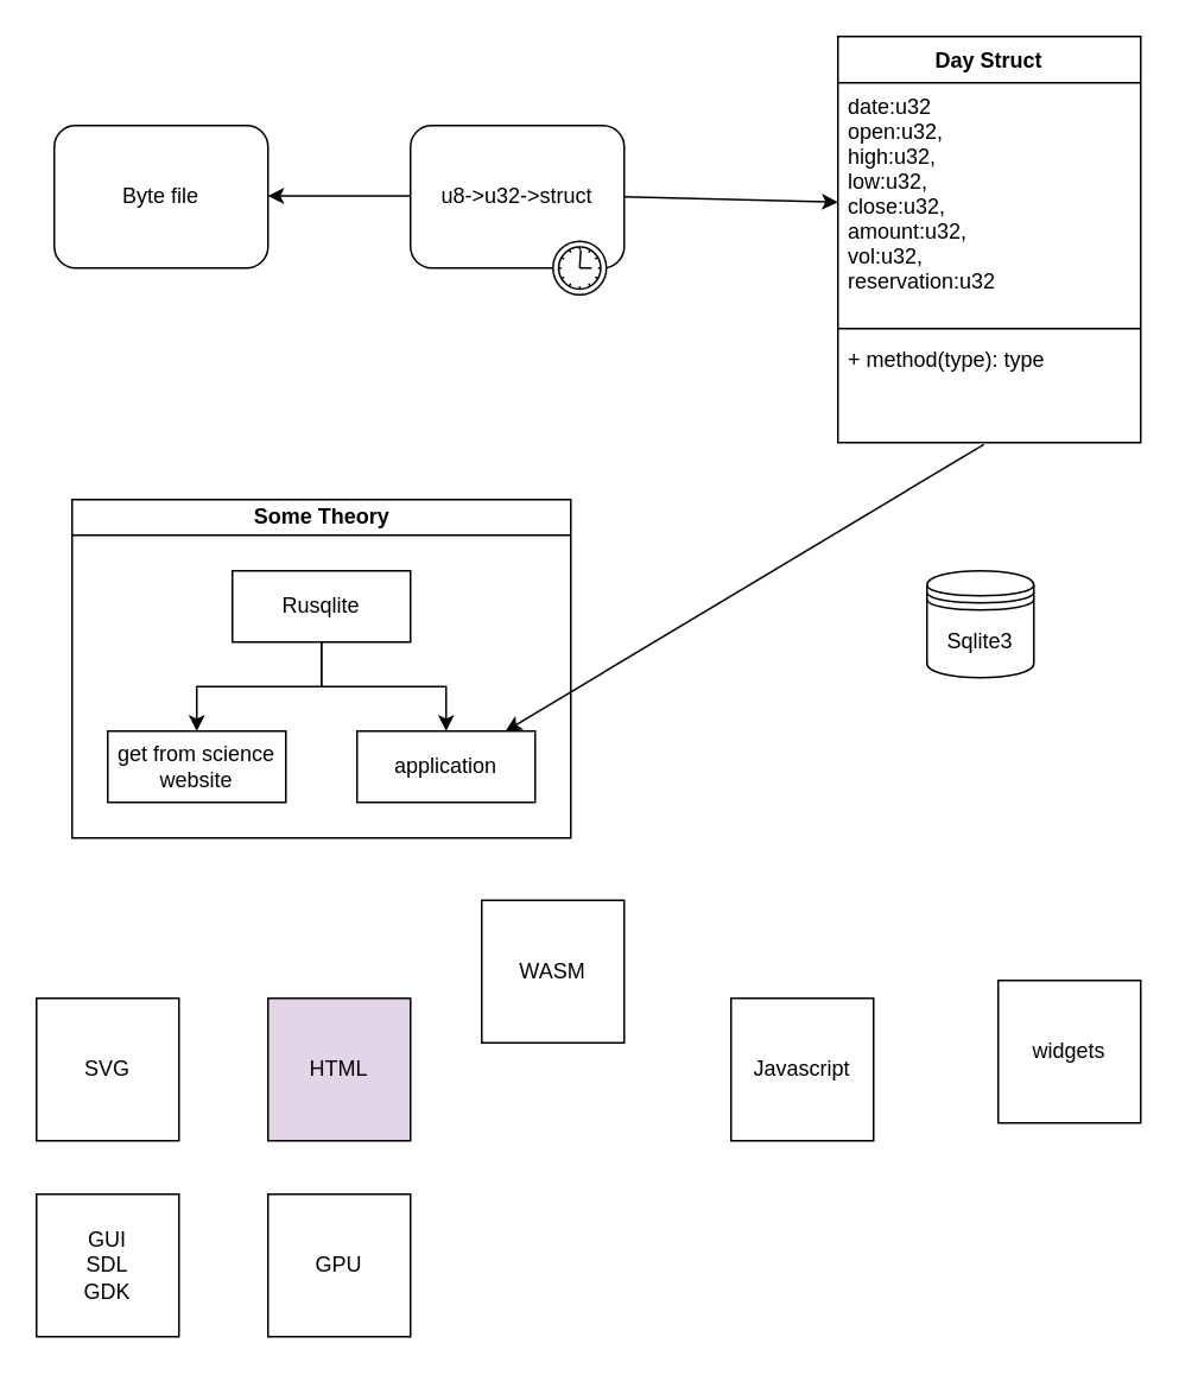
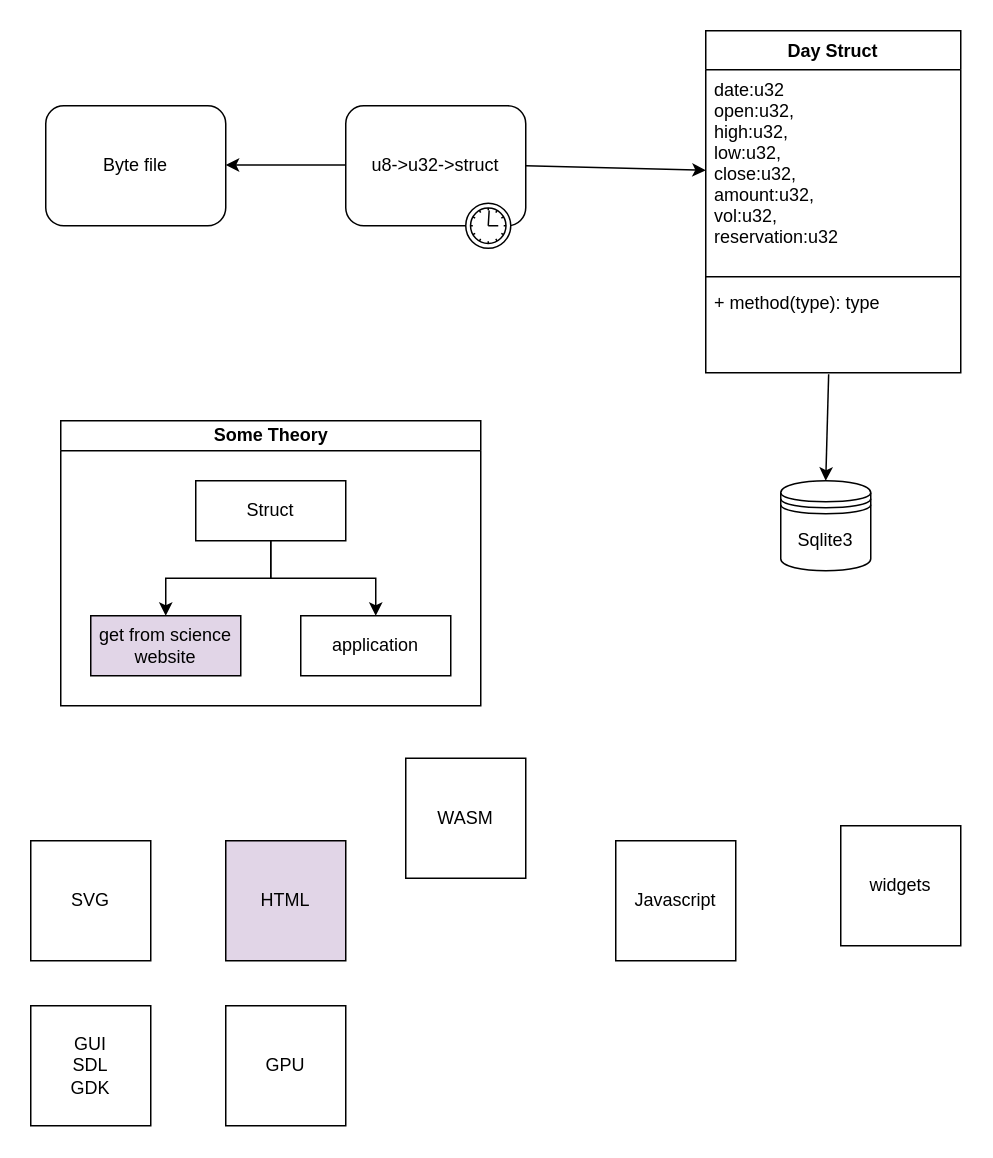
  <mxCell id="0" />
  <mxCell id="1" parent="0" />
  <mxCell id="2" style="edgeStyle=orthogonalEdgeStyle;rounded=0;orthogonalLoop=1;jettySize=auto;html=1;" parent="1" edge="1"><mxGeometry relative="1" as="geometry"><mxPoint x="150" y="109.5" as="targetPoint" /><mxPoint x="230" y="109.5" as="sourcePoint" /></mxGeometry></mxCell>
  <mxCell id="3" value="Byte file" style="shape=ext;rounded=1;html=1;whiteSpace=wrap;" parent="1" vertex="1"><mxGeometry x="30" y="70" width="120" height="80" as="geometry" /></mxCell>
  <mxCell id="4" value="u8-&amp;gt;u32-&amp;gt;struct" style="html=1;whiteSpace=wrap;rounded=1;dropTarget=0;" parent="1" vertex="1"><mxGeometry x="230" y="70" width="120" height="80" as="geometry" /></mxCell>
  <mxCell id="5" value="" style="shape=mxgraph.bpmn.timer_start;perimeter=ellipsePerimeter;html=1;verticalLabelPosition=bottom;labelBackgroundColor=#ffffff;verticalAlign=top;outlineConnect=0;" parent="4" vertex="1"><mxGeometry x="1" y="1" width="30" height="30" relative="1" as="geometry"><mxPoint x="-40" y="-15" as="offset" /></mxGeometry></mxCell>
  <mxCell id="6" value="Sqlite3" style="shape=datastore;whiteSpace=wrap;html=1;" parent="1" vertex="1"><mxGeometry x="520" y="320" width="60" height="60" as="geometry" /></mxCell>
  <mxCell id="7" value="Some&amp;nbsp;Theory" style="swimlane;html=1;startSize=20;horizontal=1;childLayout=treeLayout;horizontalTree=0;resizable=0;containerType=tree;" parent="1" vertex="1"><mxGeometry x="40" y="280" width="280" height="190" as="geometry" /></mxCell>
- <mxCell id="8" value="Rusqlite" style="whiteSpace=wrap;html=1;" parent="7" vertex="1"><mxGeometry x="90" y="40" width="100" height="40" as="geometry" /></mxCell>
- <mxCell id="9" value="get from science website" style="whiteSpace=wrap;html=1;" parent="7" vertex="1"><mxGeometry x="20" y="130" width="100" height="40" as="geometry" /></mxCell>
+ <mxCell id="8" value="Struct" style="whiteSpace=wrap;html=1;" parent="7" vertex="1"><mxGeometry x="90" y="40" width="100" height="40" as="geometry" /></mxCell>
+ <mxCell id="9" value="get from science website" style="whiteSpace=wrap;html=1;fillColor=#e1d5e7;" parent="7" vertex="1"><mxGeometry x="20" y="130" width="100" height="40" as="geometry" /></mxCell>
  <mxCell id="10" value="" style="edgeStyle=elbowEdgeStyle;elbow=vertical;html=1;rounded=0;" parent="7" source="8" target="9" edge="1"><mxGeometry relative="1" as="geometry" /></mxCell>
  <mxCell id="11" value="application" style="whiteSpace=wrap;html=1;" parent="7" vertex="1"><mxGeometry x="160" y="130" width="100" height="40" as="geometry" /></mxCell>
  <mxCell id="12" value="" style="edgeStyle=elbowEdgeStyle;elbow=vertical;html=1;rounded=0;" parent="7" source="8" target="11" edge="1"><mxGeometry relative="1" as="geometry" /></mxCell>
  <mxCell id="13" value="Day Struct" style="swimlane;fontStyle=1;align=center;verticalAlign=top;childLayout=stackLayout;horizontal=1;startSize=26;horizontalStack=0;resizeParent=1;resizeParentMax=0;resizeLast=0;collapsible=1;marginBottom=0;fontFamily=Helvetica;" parent="1" vertex="1"><mxGeometry x="470" y="20" width="170" height="228" as="geometry" /></mxCell>
  <mxCell id="14" value="&#09;date:u32&#10;&#09;open:u32,&#10;&#09;high:u32,&#10;&#09;low:u32,&#10;&#09;close:u32,&#10;&#09;amount:u32,&#10;&#09;vol:u32,&#10;&#09;reservation:u32" style="text;strokeColor=none;fillColor=none;align=left;verticalAlign=top;spacingLeft=4;spacingRight=4;overflow=hidden;rotatable=0;points=[[0,0.5],[1,0.5]];portConstraint=eastwest;" parent="13" vertex="1"><mxGeometry y="26" width="170" height="134" as="geometry" /></mxCell>
  <mxCell id="15" value="" style="line;strokeWidth=1;fillColor=none;align=left;verticalAlign=middle;spacingTop=-1;spacingLeft=3;spacingRight=3;rotatable=0;labelPosition=right;points=[];portConstraint=eastwest;" parent="13" vertex="1"><mxGeometry y="160" width="170" height="8" as="geometry" /></mxCell>
  <mxCell id="16" value="+ method(type): type" style="text;strokeColor=none;fillColor=none;align=left;verticalAlign=top;spacingLeft=4;spacingRight=4;overflow=hidden;rotatable=0;points=[[0,0.5],[1,0.5]];portConstraint=eastwest;" parent="13" vertex="1"><mxGeometry y="168" width="170" height="60" as="geometry" /></mxCell>
- <mxCell id="17" value="" style="endArrow=classic;html=1;fontFamily=Helvetica;exitX=0.482;exitY=1.017;exitDx=0;exitDy=0;exitPerimeter=0;" parent="1" source="16" target="11" edge="1"><mxGeometry width="50" height="50" relative="1" as="geometry"><mxPoint x="290" y="390" as="sourcePoint" /><mxPoint x="340" y="340" as="targetPoint" /></mxGeometry></mxCell>
+ <mxCell id="17" value="" style="endArrow=classic;html=1;fontFamily=Helvetica;entryX=0.5;entryY=0;entryDx=0;entryDy=0;exitX=0.482;exitY=1.017;exitDx=0;exitDy=0;exitPerimeter=0;" parent="1" source="16" target="6" edge="1"><mxGeometry width="50" height="50" relative="1" as="geometry"><mxPoint x="290" y="390" as="sourcePoint" /><mxPoint x="340" y="340" as="targetPoint" /></mxGeometry></mxCell>
  <mxCell id="18" value="" style="endArrow=classic;html=1;fontFamily=Helvetica;entryX=0;entryY=0.5;entryDx=0;entryDy=0;exitX=1;exitY=0.5;exitDx=0;exitDy=0;" parent="1" source="4" target="14" edge="1"><mxGeometry width="50" height="50" relative="1" as="geometry"><mxPoint x="290" y="390" as="sourcePoint" /><mxPoint x="340" y="340" as="targetPoint" /></mxGeometry></mxCell>
  <mxCell id="19" value="SVG" style="whiteSpace=wrap;html=1;aspect=fixed;" vertex="1" parent="1"><mxGeometry x="20" y="560" width="80" height="80" as="geometry" /></mxCell>
  <mxCell id="20" value="HTML" style="whiteSpace=wrap;html=1;aspect=fixed;fillColor=#e1d5e7;" vertex="1" parent="1"><mxGeometry x="150" y="560" width="80" height="80" as="geometry" /></mxCell>
  <mxCell id="21" value="WASM" style="whiteSpace=wrap;html=1;aspect=fixed;" vertex="1" parent="1"><mxGeometry x="270" y="505" width="80" height="80" as="geometry" /></mxCell>
  <mxCell id="22" value="Javascript" style="whiteSpace=wrap;html=1;aspect=fixed;" vertex="1" parent="1"><mxGeometry x="410" y="560" width="80" height="80" as="geometry" /></mxCell>
  <mxCell id="23" value="widgets" style="whiteSpace=wrap;html=1;aspect=fixed;" vertex="1" parent="1"><mxGeometry x="560" y="550" width="80" height="80" as="geometry" /></mxCell>
  <mxCell id="24" value="GUI&lt;br&gt;SDL&lt;br&gt;GDK" style="whiteSpace=wrap;html=1;aspect=fixed;" vertex="1" parent="1"><mxGeometry x="20" y="670" width="80" height="80" as="geometry" /></mxCell>
  <mxCell id="25" value="GPU" style="whiteSpace=wrap;html=1;aspect=fixed;" vertex="1" parent="1"><mxGeometry x="150" y="670" width="80" height="80" as="geometry" /></mxCell>
